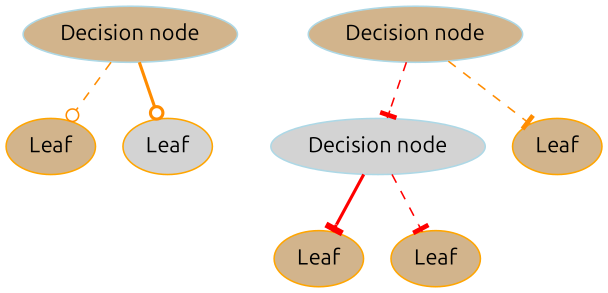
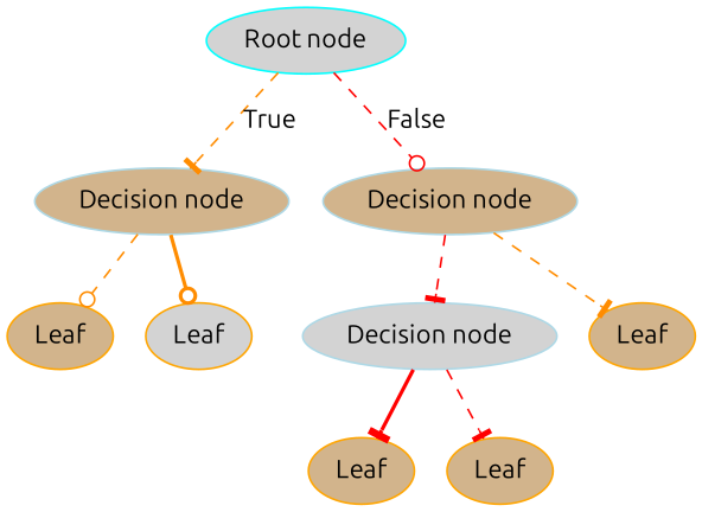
  digraph {
    fontname=Ubuntu
    node [color=orange shape=ellipse style=filled fillcolor=tan fontname=Ubuntu]
    edge [color=darkorange style=dashed arrowhead=tee fontname=Ubuntu]
+   n1 [color=cyan label="Root node" fillcolor=lightgrey]
    n2 [color=lightblue label="Decision node"]
    n3 [color=lightblue label="Decision node"]
    n4 [label=Leaf]
    n5 [label=Leaf fillcolor=lightgrey]
    n6 [color=lightblue label="Decision node" fillcolor=lightgrey]
    n7 [label=Leaf]
    n8 [label=Leaf]
    n9 [label=Leaf]
+   n1 -> n2 [label=True]
+   n1 -> n3 [label=False color=red arrowhead=odot]
    n2 -> n4 [arrowhead=odot]
    n2 -> n5 [style=bold arrowhead=odot]
    n3 -> n6 [color=red]
    n3 -> n7
    n6 -> n8 [color=red style=bold]
    n6 -> n9 [color=red]
  }
